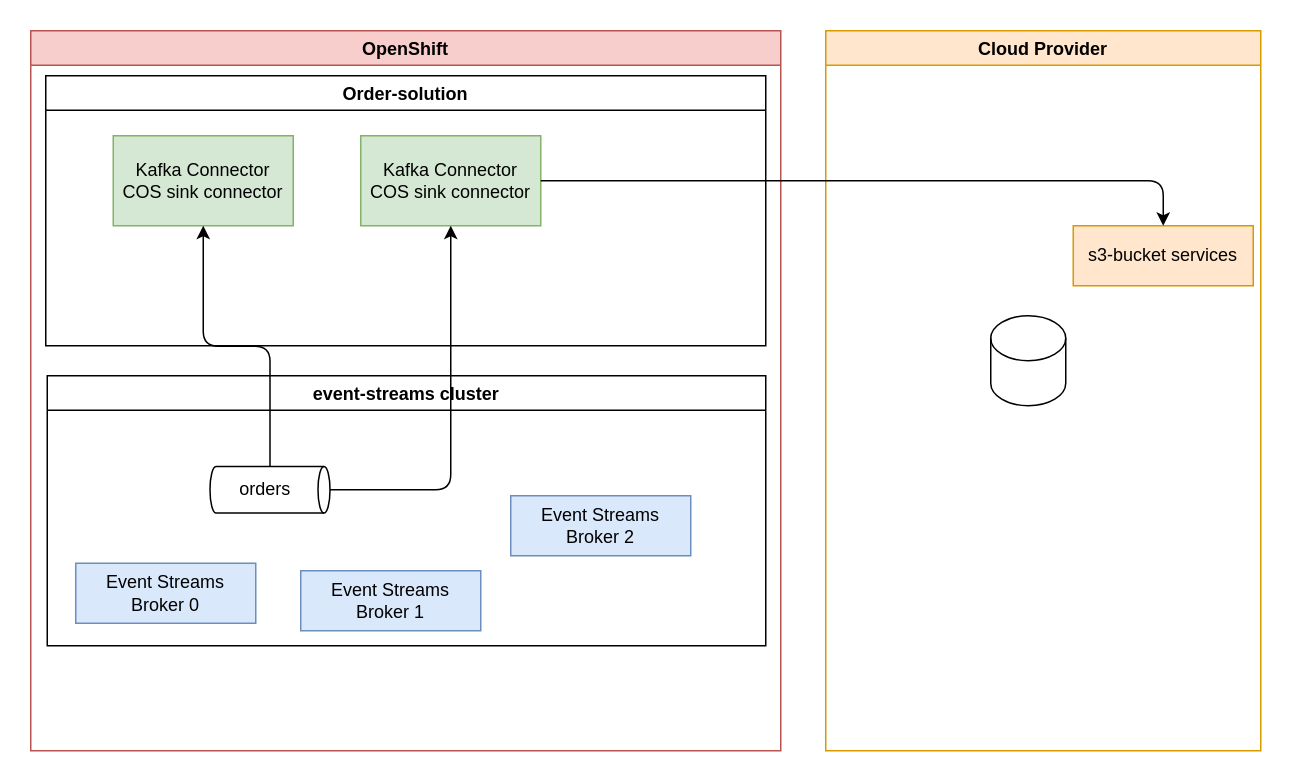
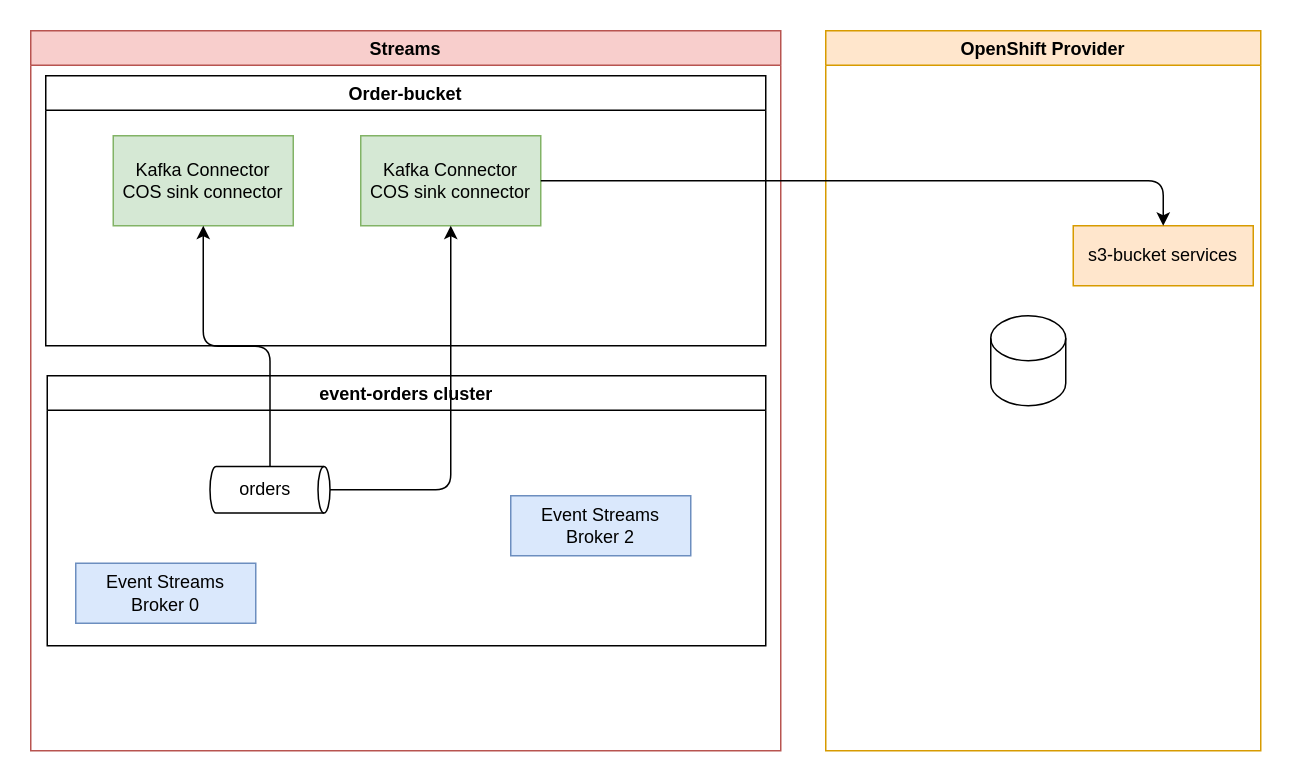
  <mxCell id="0" />
  <mxCell id="1" parent="0" />
- <mxCell id="2" value="OpenShift" style="swimlane;fillColor=#f8cecc;strokeColor=#b85450;" parent="1" vertex="1"><mxGeometry x="20" y="20" width="500" height="480" as="geometry" /></mxCell>
- <mxCell id="3" value="Order-solution" style="swimlane;" parent="2" vertex="1"><mxGeometry x="10" y="30" width="480" height="180" as="geometry" /></mxCell>
+ <mxCell id="2" value="Streams" style="swimlane;fillColor=#f8cecc;strokeColor=#b85450;" parent="1" vertex="1"><mxGeometry x="20" y="20" width="500" height="480" as="geometry" /></mxCell>
+ <mxCell id="3" value="Order-bucket" style="swimlane;" parent="2" vertex="1"><mxGeometry x="10" y="30" width="480" height="180" as="geometry" /></mxCell>
  <mxCell id="4" value="Kafka Connector&lt;br&gt;COS sink connector" style="rounded=0;whiteSpace=wrap;html=1;fillColor=#d5e8d4;strokeColor=#82b366;" parent="3" vertex="1"><mxGeometry x="45" y="40" width="120" height="60" as="geometry" /></mxCell>
  <mxCell id="5" value="Kafka Connector&lt;br&gt;COS sink connector" style="rounded=0;whiteSpace=wrap;html=1;fillColor=#d5e8d4;strokeColor=#82b366;" parent="3" vertex="1"><mxGeometry x="210" y="40" width="120" height="60" as="geometry" /></mxCell>
- <mxCell id="6" value="event-streams cluster" style="swimlane;verticalAlign=middle;textDirection=ltr;horizontal=1;" parent="2" vertex="1"><mxGeometry x="11" y="230" width="479" height="180" as="geometry"><mxRectangle x="11" y="320" width="160" height="23" as="alternateBounds" /></mxGeometry></mxCell>
+ <mxCell id="6" value="event-orders cluster" style="swimlane;verticalAlign=middle;textDirection=ltr;horizontal=1;" parent="2" vertex="1"><mxGeometry x="11" y="230" width="479" height="180" as="geometry"><mxRectangle x="11" y="320" width="160" height="23" as="alternateBounds" /></mxGeometry></mxCell>
  <mxCell id="7" value="Event Streams&lt;br&gt;Broker 0" style="rounded=0;whiteSpace=wrap;html=1;fillColor=#dae8fc;strokeColor=#6c8ebf;" parent="6" vertex="1"><mxGeometry x="19" y="125" width="120" height="40" as="geometry" /></mxCell>
- <mxCell id="8" value="Event Streams&lt;br&gt;Broker 1" style="rounded=0;whiteSpace=wrap;html=1;fillColor=#dae8fc;strokeColor=#6c8ebf;" parent="6" vertex="1"><mxGeometry x="169" y="130" width="120" height="40" as="geometry" /></mxCell>
  <mxCell id="9" value="Event Streams&lt;br&gt;Broker 2" style="rounded=0;whiteSpace=wrap;html=1;fillColor=#dae8fc;strokeColor=#6c8ebf;" parent="6" vertex="1"><mxGeometry x="309" y="80" width="120" height="40" as="geometry" /></mxCell>
  <mxCell id="10" value="orders" style="shape=cylinder3;whiteSpace=wrap;html=1;boundedLbl=1;backgroundOutline=1;size=4;rotation=90;align=center;horizontal=0;" parent="6" vertex="1"><mxGeometry x="133" y="36" width="31" height="80" as="geometry" /></mxCell>
  <mxCell id="11" style="edgeStyle=orthogonalEdgeStyle;html=1;entryX=0.5;entryY=1;entryDx=0;entryDy=0;" parent="2" source="10" target="4" edge="1"><mxGeometry relative="1" as="geometry" /></mxCell>
  <mxCell id="12" style="edgeStyle=orthogonalEdgeStyle;html=1;" parent="2" source="10" target="5" edge="1"><mxGeometry relative="1" as="geometry" /></mxCell>
- <mxCell id="13" value="Cloud Provider" style="swimlane;fillColor=#ffe6cc;strokeColor=#d79b00;" parent="1" vertex="1"><mxGeometry x="550" y="20" width="290" height="480" as="geometry" /></mxCell>
+ <mxCell id="13" value="OpenShift Provider" style="swimlane;fillColor=#ffe6cc;strokeColor=#d79b00;" parent="1" vertex="1"><mxGeometry x="550" y="20" width="290" height="480" as="geometry" /></mxCell>
  <mxCell id="14" value="" style="shape=cylinder3;whiteSpace=wrap;html=1;boundedLbl=1;backgroundOutline=1;size=15;" parent="13" vertex="1"><mxGeometry x="110" y="190" width="50" height="60" as="geometry" /></mxCell>
  <mxCell id="15" value="s3-bucket services" style="rounded=0;whiteSpace=wrap;html=1;fillColor=#ffe6cc;strokeColor=#d79b00;" parent="13" vertex="1"><mxGeometry x="165" y="130" width="120" height="40" as="geometry" /></mxCell>
  <mxCell id="16" style="edgeStyle=orthogonalEdgeStyle;html=1;entryX=0.5;entryY=0;entryDx=0;entryDy=0;" parent="1" source="5" target="15" edge="1"><mxGeometry relative="1" as="geometry" /></mxCell>
